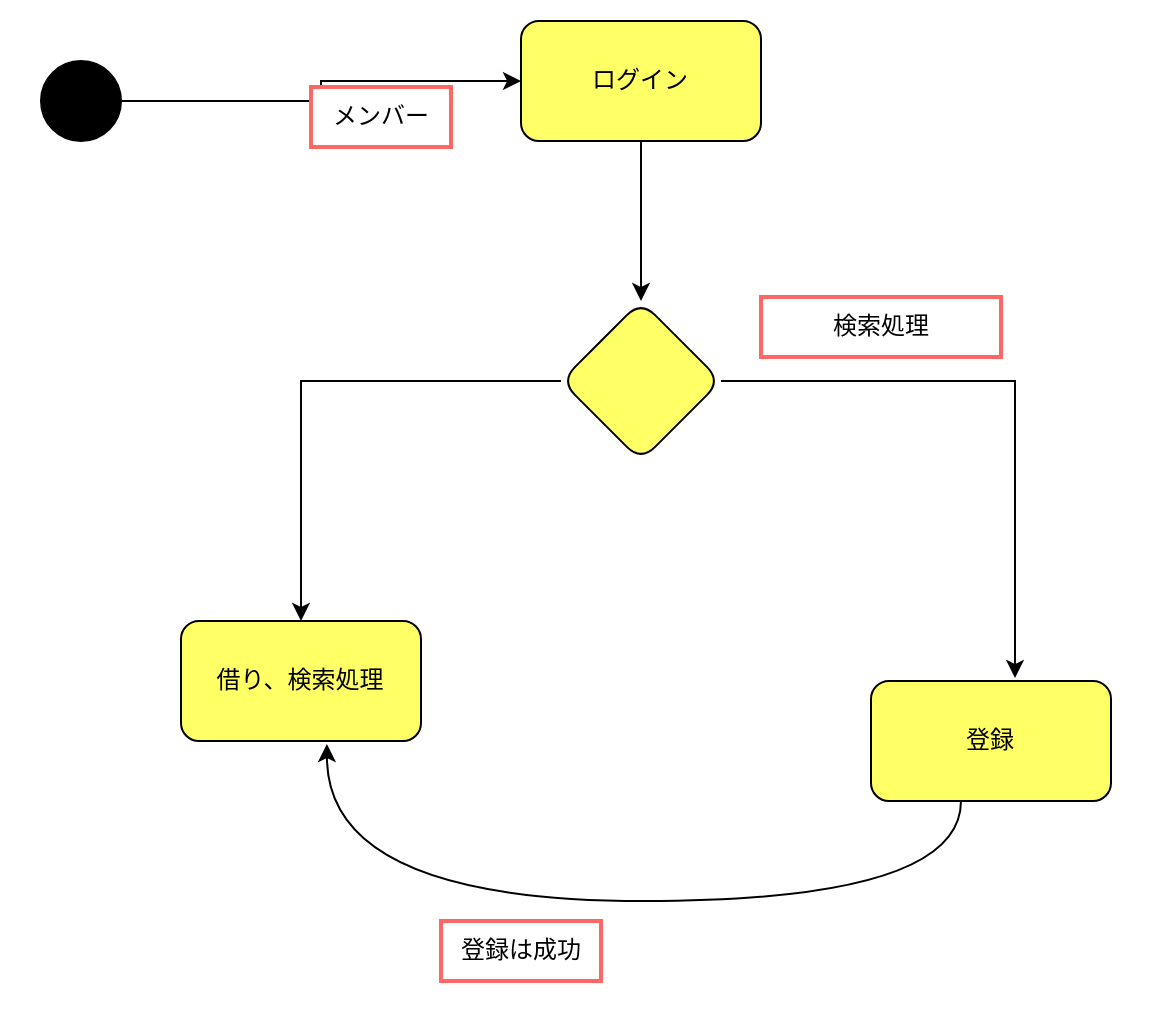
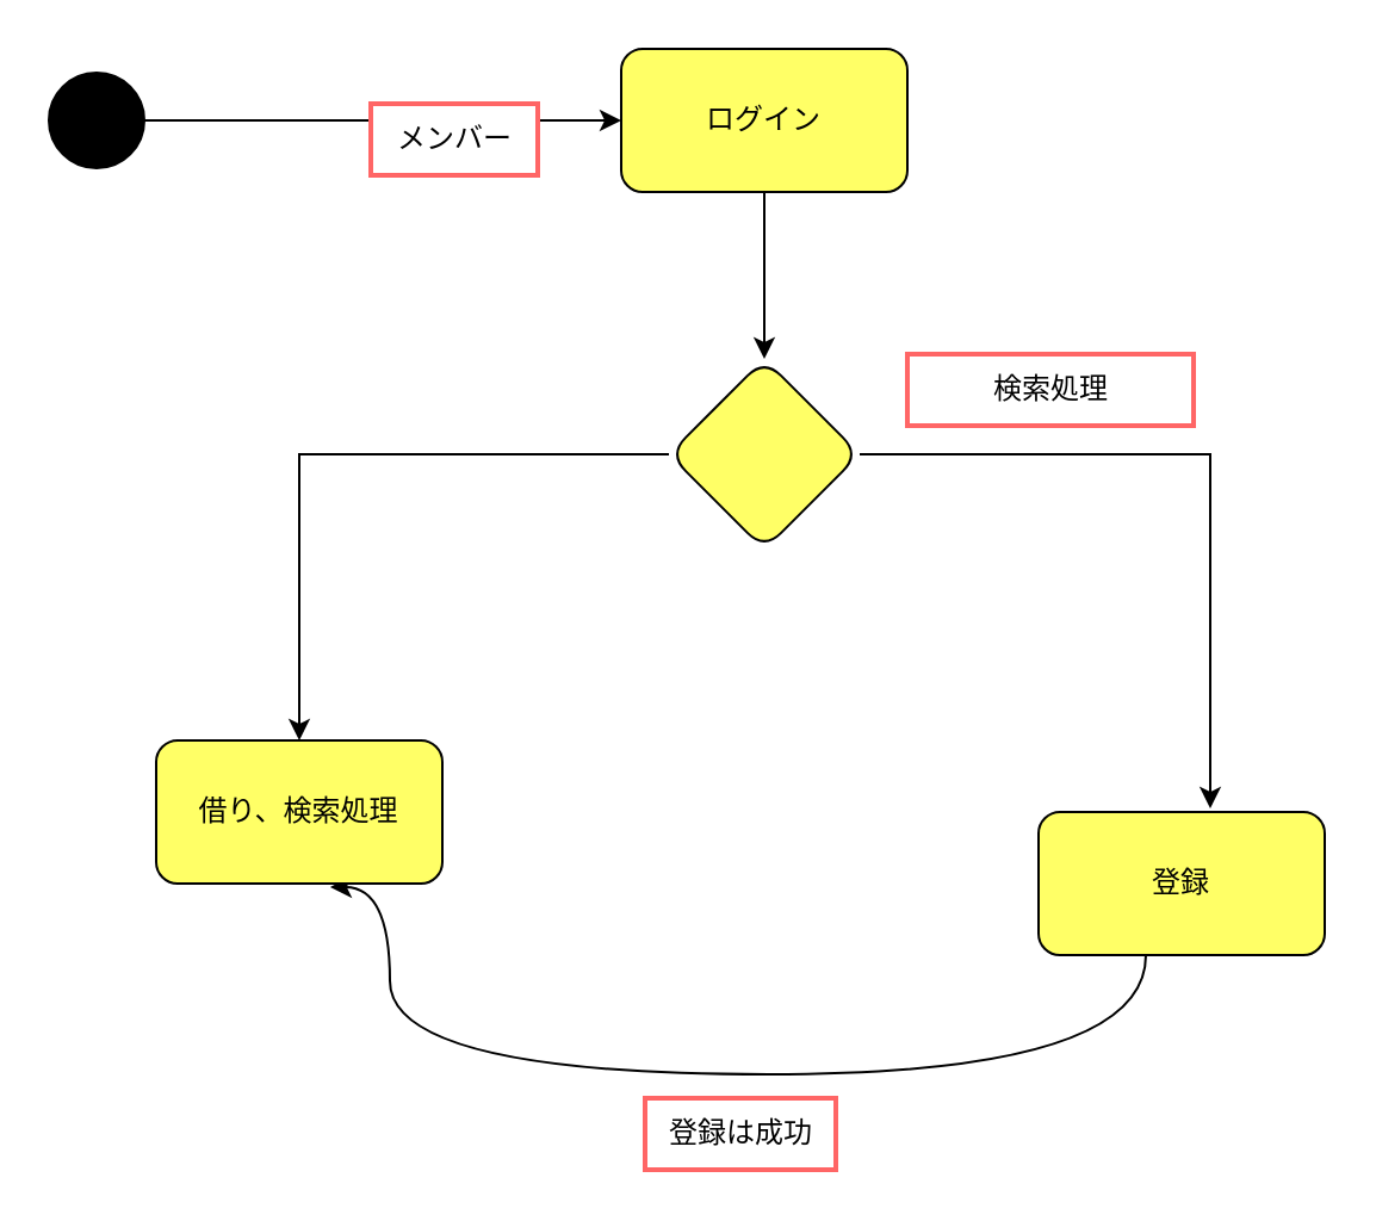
  <mxCell id="0" />
  <mxCell id="1" parent="0" />
  <mxCell id="2" value="" style="edgeStyle=orthogonalEdgeStyle;rounded=0;orthogonalLoop=1;jettySize=auto;html=1;" edge="1" parent="1" source="3" target="10"><mxGeometry relative="1" as="geometry" /></mxCell>
- <mxCell id="3" value="ログイン" style="rounded=1;whiteSpace=wrap;html=1;fillColor=#FFFF66;" vertex="1" parent="1"><mxGeometry x="260" y="10" width="120" height="60" as="geometry" /></mxCell>
+ <mxCell id="3" value="ログイン" style="rounded=1;whiteSpace=wrap;html=1;fillColor=#FFFF66;" vertex="1" parent="1"><mxGeometry x="260" y="20" width="120" height="60" as="geometry" /></mxCell>
  <mxCell id="4" style="edgeStyle=orthogonalEdgeStyle;rounded=0;orthogonalLoop=1;jettySize=auto;html=1;entryX=0;entryY=0.5;entryDx=0;entryDy=0;" edge="1" parent="1" source="5" target="3"><mxGeometry relative="1" as="geometry" /></mxCell>
  <mxCell id="5" value="" style="ellipse;whiteSpace=wrap;html=1;aspect=fixed;strokeColor=#000000;fillColor=#000000;" vertex="1" parent="1"><mxGeometry x="20" y="30" width="40" height="40" as="geometry" /></mxCell>
  <mxCell id="6" style="edgeStyle=orthogonalEdgeStyle;rounded=0;orthogonalLoop=1;jettySize=auto;html=1;entryX=0.608;entryY=1.025;entryDx=0;entryDy=0;entryPerimeter=0;curved=1;" edge="1" parent="1" source="7" target="8"><mxGeometry relative="1" as="geometry"><mxPoint x="250" y="420" as="targetPoint" /><Array as="points"><mxPoint x="480" y="450" /><mxPoint x="163" y="450" /></Array></mxGeometry></mxCell>
  <mxCell id="7" value="登録" style="rounded=1;whiteSpace=wrap;html=1;fillColor=#FFFF66;" vertex="1" parent="1"><mxGeometry x="435" y="340" width="120" height="60" as="geometry" /></mxCell>
- <mxCell id="8" value="借り、検索処理" style="rounded=1;whiteSpace=wrap;html=1;fillColor=#FFFF66;" vertex="1" parent="1"><mxGeometry x="90" y="310" width="120" height="60" as="geometry" /></mxCell>
+ <mxCell id="8" value="借り、検索処理" style="rounded=1;whiteSpace=wrap;html=1;fillColor=#FFFF66;" vertex="1" parent="1"><mxGeometry x="65" y="310" width="120" height="60" as="geometry" /></mxCell>
  <mxCell id="9" style="edgeStyle=orthogonalEdgeStyle;rounded=0;orthogonalLoop=1;jettySize=auto;html=1;entryX=0.5;entryY=0;entryDx=0;entryDy=0;" edge="1" parent="1" source="10" target="8"><mxGeometry relative="1" as="geometry" /></mxCell>
  <mxCell id="10" value="" style="rhombus;whiteSpace=wrap;html=1;fillColor=#FFFF66;rounded=1;" vertex="1" parent="1"><mxGeometry x="280" y="150" width="80" height="80" as="geometry" /></mxCell>
  <mxCell id="11" style="edgeStyle=orthogonalEdgeStyle;rounded=0;orthogonalLoop=1;jettySize=auto;html=1;exitX=1;exitY=0.5;exitDx=0;exitDy=0;entryX=0.6;entryY=-0.025;entryDx=0;entryDy=0;entryPerimeter=0;" edge="1" parent="1" source="10" target="7"><mxGeometry relative="1" as="geometry" /></mxCell>
  <mxCell id="12" value="メンバー" style="text;html=1;align=center;verticalAlign=middle;resizable=0;points=[];autosize=1;strokeColor=#FF6666;fillColor=#FFFFFF;strokeWidth=2;" vertex="1" parent="1"><mxGeometry x="155" y="43" width="70" height="30" as="geometry" /></mxCell>
  <mxCell id="13" value="検索処理" style="text;html=1;align=center;verticalAlign=middle;resizable=0;points=[];autosize=1;strokeColor=#FF6666;fillColor=#FFFFFF;strokeWidth=2;" vertex="1" parent="1"><mxGeometry x="380" y="148" width="120" height="30" as="geometry" /></mxCell>
- <mxCell id="14" value="登録は成功" style="text;html=1;align=center;verticalAlign=middle;resizable=0;points=[];autosize=1;strokeColor=#FF6666;fillColor=#FFFFFF;strokeWidth=2;" vertex="1" parent="1"><mxGeometry x="220" y="460" width="80" height="30" as="geometry" /></mxCell>
+ <mxCell id="14" value="登録は成功" style="text;html=1;align=center;verticalAlign=middle;resizable=0;points=[];autosize=1;strokeColor=#FF6666;fillColor=#FFFFFF;strokeWidth=2;" vertex="1" parent="1"><mxGeometry x="270" y="460" width="80" height="30" as="geometry" /></mxCell>
